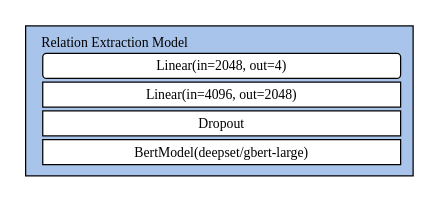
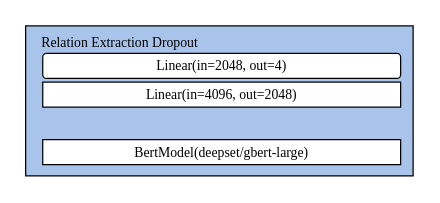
  <mxCell id="0" />
  <mxCell id="1" parent="0" />
- <mxCell id="2" value="&amp;nbsp; &amp;nbsp; Relation Extraction Model" style="rounded=0;whiteSpace=wrap;html=1;fontFamily=Times New Roman;fontSize=11;align=left;verticalAlign=top;labelBackgroundColor=none;fillColor=#A9C4EB;" parent="1" vertex="1"><mxGeometry x="20" y="20" width="310" height="120" as="geometry" /></mxCell>
+ <mxCell id="2" value="&amp;nbsp; &amp;nbsp; Relation Extraction Dropout" style="rounded=0;whiteSpace=wrap;html=1;fontFamily=Times New Roman;fontSize=11;align=left;verticalAlign=top;labelBackgroundColor=none;fillColor=#A9C4EB;" parent="1" vertex="1"><mxGeometry x="20" y="20" width="310" height="120" as="geometry" /></mxCell>
  <mxCell id="3" value="&lt;font style=&quot;font-size: 11px&quot;&gt;&lt;span style=&quot;font-size: 11px&quot;&gt;Linear(in=2048, out=4)&lt;/span&gt;&lt;/font&gt;" style="whiteSpace=wrap;html=1;fontSize=11;fontFamily=Times New Roman;rounded=1;" parent="1" vertex="1"><mxGeometry x="33.7" y="42" width="286.3" height="20" as="geometry" /></mxCell>
- <mxCell id="4" value="&lt;font style=&quot;font-size: 11px;&quot;&gt;&lt;span style=&quot;font-size: 11px;&quot;&gt;Dropout&lt;br style=&quot;font-size: 11px;&quot;&gt;&lt;/span&gt;&lt;/font&gt;" style="rounded=0;whiteSpace=wrap;html=1;fontSize=11;fontFamily=Times New Roman;" parent="1" vertex="1"><mxGeometry x="33.7" y="88" width="286.3" height="20" as="geometry" /></mxCell>
  <mxCell id="5" value="&lt;font style=&quot;font-size: 11px&quot;&gt;&lt;span style=&quot;font-size: 11px&quot;&gt;BertModel(deepset/gbert-large)&lt;br style=&quot;font-size: 11px&quot;&gt;&lt;/span&gt;&lt;/font&gt;" style="rounded=0;whiteSpace=wrap;html=1;fontSize=11;fontFamily=Times New Roman;" parent="1" vertex="1"><mxGeometry x="33.7" y="111" width="286.3" height="20" as="geometry" /></mxCell>
  <mxCell id="6" value="&lt;font style=&quot;font-size: 11px&quot;&gt;&lt;span style=&quot;font-size: 11px&quot;&gt;Linear(in=4096, out=2048)&lt;/span&gt;&lt;/font&gt;" style="rounded=0;whiteSpace=wrap;html=1;fontSize=11;fontFamily=Times New Roman;" vertex="1" parent="1"><mxGeometry x="33.7" y="65" width="286.3" height="20" as="geometry" /></mxCell>
